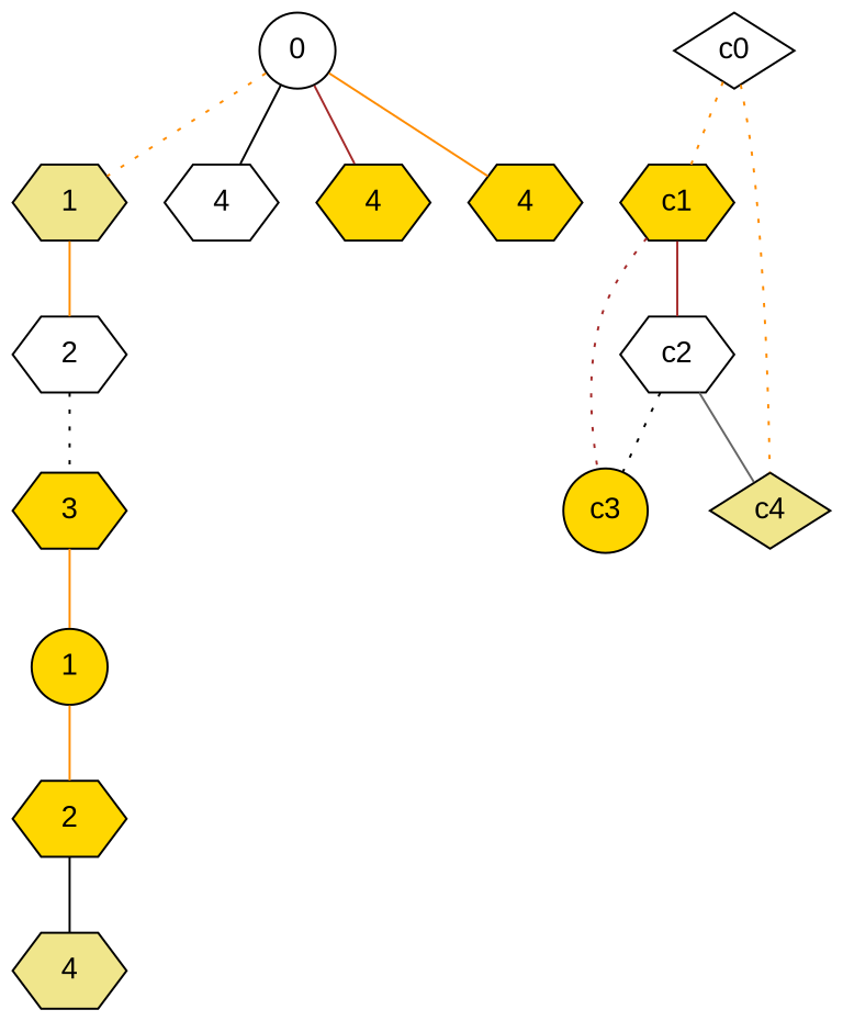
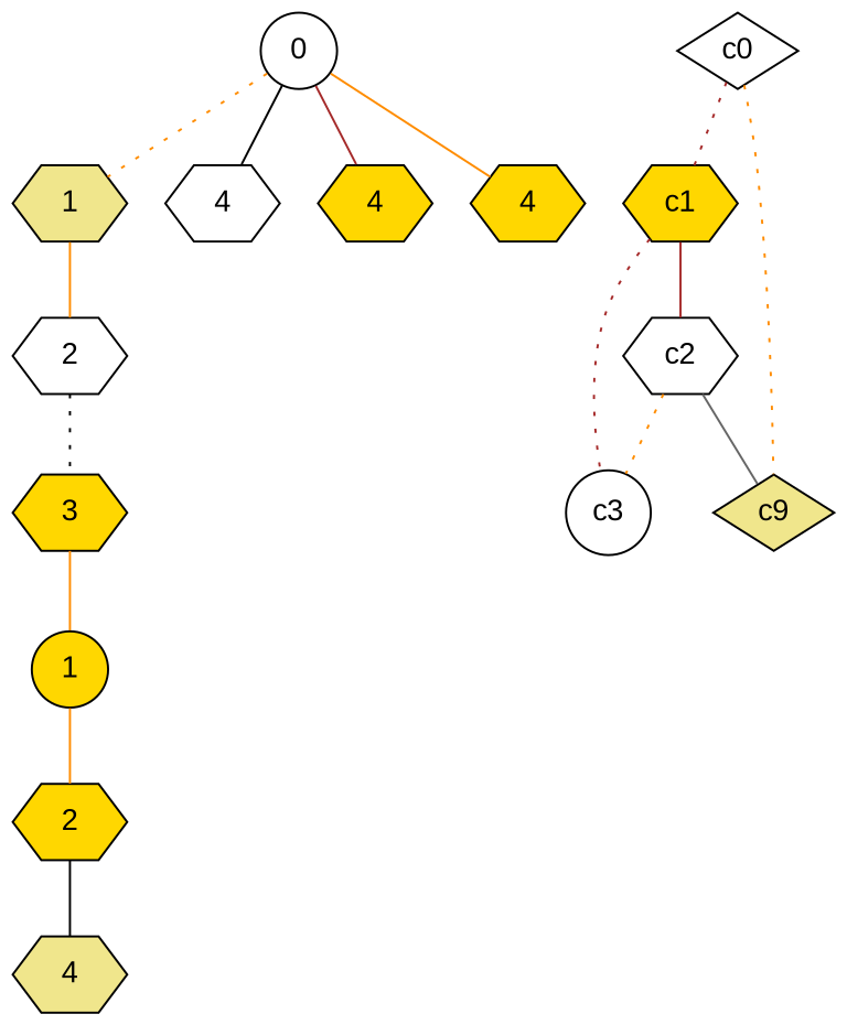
  graph {
    fontname="Liberation Sans"
    node [fillcolor=gold fontname="Liberation Sans" shape=hexagon style=filled]
    edge [color=darkorange fontname="Liberation Sans"]
    n1 [fillcolor=white label=0 shape=circle]
    n2 [fillcolor=khaki label=1]
    n3 [fillcolor=white label=4]
    n4 [label=4]
    n5 [label=4]
    n6 [fillcolor=white label=2]
    n7 [label=3]
    n8 [label=1 shape=circle]
    n9 [label=2]
    n10 [fillcolor=khaki label=4]
    c0 [fillcolor=white shape=diamond]
    c1
-   c4 [fillcolor=khaki shape=diamond]
+   c4 [fillcolor=khaki shape=diamond label=c9]
    c2 [fillcolor=white]
-   c3 [shape=circle]
+   c3 [fillcolor=white shape=circle]
    n1 -- n2 [style=dotted]
    n1 -- n3 [color=black]
    n1 -- n4 [color=brown]
    n1 -- n5
    n2 -- n6
    n6 -- n7 [color=black style=dotted]
    n7 -- n8
    n8 -- n9
    n9 -- n10 [color=black]
-   c0 -- c1 [style=dotted]
+   c0 -- c1 [color=brown style=dotted]
    c0 -- c4 [style=dotted]
    c1 -- c2 [color=brown]
    c1 -- c3 [color=brown style=dotted]
    c2 -- c4 [color=gray40]
-   c2 -- c3 [color=black style=dotted]
+   c2 -- c3 [style=dotted]
  }
